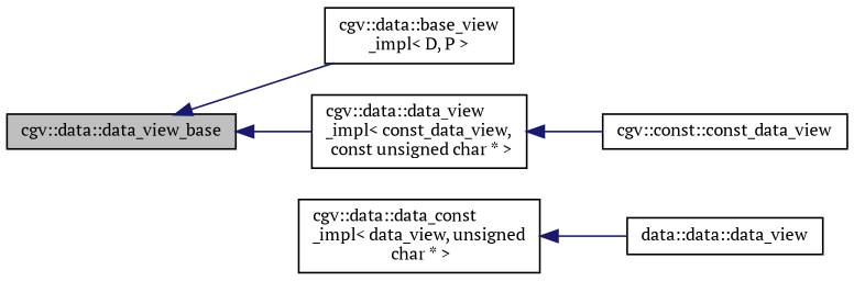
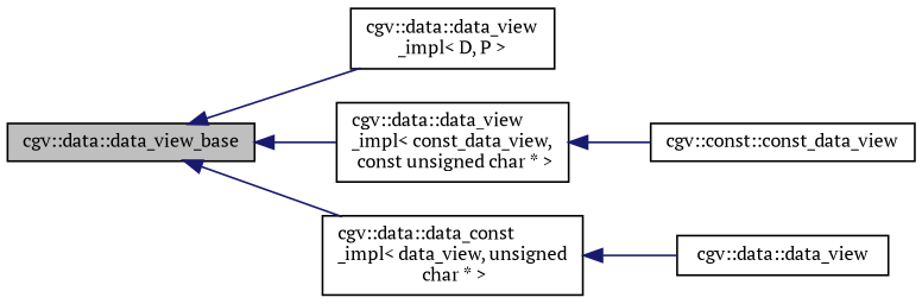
  digraph {
    fontname="PT Serif"
    rankdir=LR
    node [color=black fontname="PT Serif" fontsize=10 shape=record]
    edge [color=midnightblue dir=back fontname="PT Serif" fontsize=10 labelfontname=Helvetica labelfontsize=10 style=solid]
    n1 [fillcolor=grey75 fontcolor=black height=0.2 label="cgv::data::data_view_base" style=filled width=0.4]
-   n2 [height=0.2 label="cgv::data::base_view\l_impl\< D, P \>" width=0.4]
+   n2 [height=0.2 label="cgv::data::data_view\l_impl\< D, P \>" width=0.4]
    n3 [height=0.2 label="cgv::data::data_view\l_impl\< const_data_view,\l const unsigned char * \>" width=0.4]
    n4 [height=0.2 label="cgv::data::data_const\l_impl\< data_view, unsigned\l char * \>" width=0.4]
    n5 [height=0.2 label="cgv::const::const_data_view" width=0.4]
-   n6 [height=0.2 label="data::data::data_view" width=0.4]
+   n6 [height=0.2 label="cgv::data::data_view" width=0.4]
    n1 -> n2
    n1 -> n3
+   n1 -> n4
    n3 -> n5
    n4 -> n6
  }
